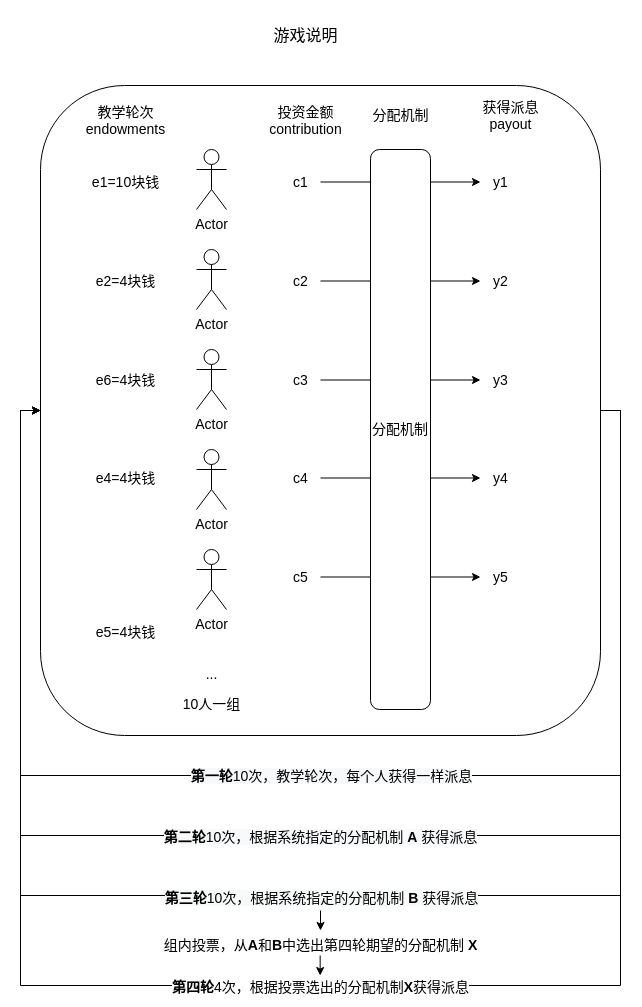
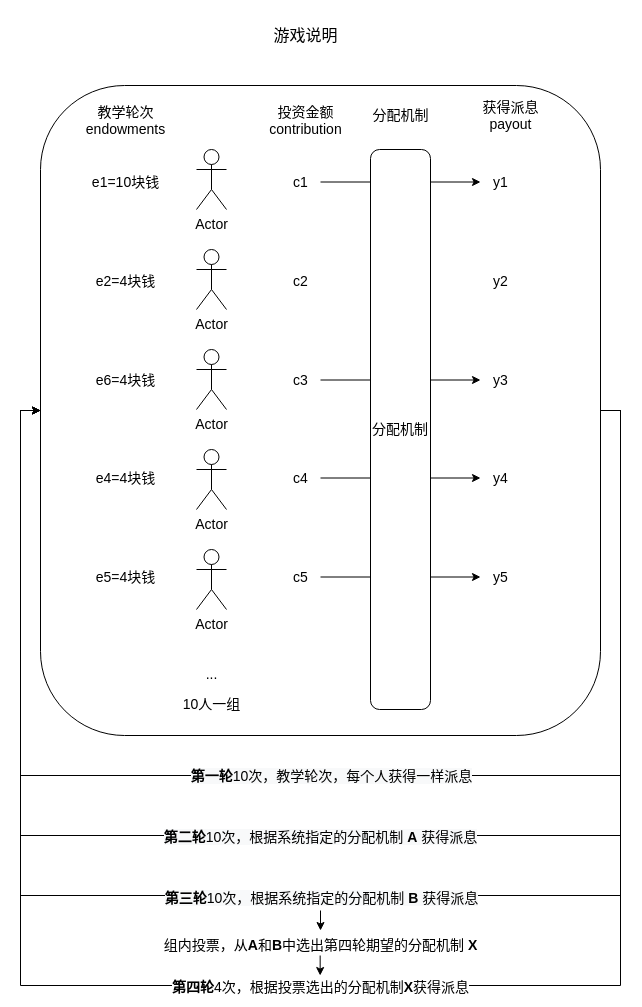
  <mxCell id="0" />
  <mxCell id="1" parent="0" />
  <mxCell id="2" style="edgeStyle=orthogonalEdgeStyle;rounded=0;orthogonalLoop=1;jettySize=auto;html=1;entryX=0;entryY=0.5;entryDx=0;entryDy=0;exitX=1;exitY=0.5;exitDx=0;exitDy=0;fontSize=14;" parent="1" source="4" target="4" edge="1"><mxGeometry relative="1" as="geometry"><mxPoint x="710" y="-15" as="targetPoint" /><Array as="points"><mxPoint x="620" y="410" /><mxPoint x="620" y="775" /><mxPoint x="20" y="775" /><mxPoint x="20" y="410" /></Array></mxGeometry></mxCell>
  <mxCell id="3" value="&lt;span style=&quot;font-size: 14px; background-color: rgb(248, 249, 250);&quot;&gt;&lt;b style=&quot;font-size: 14px;&quot;&gt;第一轮&lt;/b&gt;10次，教学轮次，每个人获得一样派息&lt;/span&gt;" style="edgeLabel;html=1;align=center;verticalAlign=middle;resizable=0;points=[];fontSize=14;" parent="2" vertex="1" connectable="0"><mxGeometry x="-0.21" y="-3" relative="1" as="geometry"><mxPoint x="-134" y="3" as="offset" /></mxGeometry></mxCell>
  <mxCell id="4" value="" style="rounded=1;whiteSpace=wrap;html=1;fillColor=none;fontSize=14;" parent="1" vertex="1"><mxGeometry x="40" y="85" width="560" height="650" as="geometry" /></mxCell>
  <mxCell id="5" value="Actor" style="shape=umlActor;verticalLabelPosition=bottom;verticalAlign=top;html=1;outlineConnect=0;fontSize=14;" parent="1" vertex="1"><mxGeometry x="196" y="149" width="30" height="60" as="geometry" /></mxCell>
  <mxCell id="6" value="Actor" style="shape=umlActor;verticalLabelPosition=bottom;verticalAlign=top;html=1;outlineConnect=0;fontSize=14;" parent="1" vertex="1"><mxGeometry x="196" y="249" width="30" height="60" as="geometry" /></mxCell>
  <mxCell id="7" value="Actor" style="shape=umlActor;verticalLabelPosition=bottom;verticalAlign=top;html=1;outlineConnect=0;fontSize=14;" parent="1" vertex="1"><mxGeometry x="196" y="349" width="30" height="60" as="geometry" /></mxCell>
  <mxCell id="8" value="Actor" style="shape=umlActor;verticalLabelPosition=bottom;verticalAlign=top;html=1;outlineConnect=0;fontSize=14;" parent="1" vertex="1"><mxGeometry x="196" y="449" width="30" height="60" as="geometry" /></mxCell>
  <mxCell id="9" value="Actor" style="shape=umlActor;verticalLabelPosition=bottom;verticalAlign=top;html=1;outlineConnect=0;fontSize=14;" parent="1" vertex="1"><mxGeometry x="196" y="549" width="30" height="60" as="geometry" /></mxCell>
  <mxCell id="10" value="教学轮次&lt;br style=&quot;font-size: 14px;&quot;&gt;endowments" style="text;html=1;align=center;verticalAlign=middle;resizable=0;points=[];autosize=1;strokeColor=none;fillColor=none;fontSize=14;" parent="1" vertex="1"><mxGeometry x="75" y="95" width="100" height="50" as="geometry" /></mxCell>
  <mxCell id="11" value="投资金额&lt;br style=&quot;font-size: 14px;&quot;&gt;contribution" style="text;html=1;align=center;verticalAlign=middle;resizable=0;points=[];autosize=1;strokeColor=none;fillColor=none;fontSize=14;" parent="1" vertex="1"><mxGeometry x="255" y="95" width="100" height="50" as="geometry" /></mxCell>
  <mxCell id="12" value="&lt;font style=&quot;font-size: 16px;&quot;&gt;游戏说明&lt;/font&gt;" style="text;html=1;align=center;verticalAlign=middle;resizable=0;points=[];autosize=1;strokeColor=none;fillColor=none;fontSize=14;" parent="1" vertex="1"><mxGeometry x="260" y="20" width="90" height="30" as="geometry" /></mxCell>
  <mxCell id="13" value="..." style="text;html=1;align=center;verticalAlign=middle;resizable=0;points=[];autosize=1;strokeColor=none;fillColor=none;fontSize=14;" parent="1" vertex="1"><mxGeometry x="191" y="659" width="40" height="30" as="geometry" /></mxCell>
  <mxCell id="14" value="10人一组" style="text;html=1;align=center;verticalAlign=middle;resizable=0;points=[];autosize=1;strokeColor=none;fillColor=none;fontSize=14;" parent="1" vertex="1"><mxGeometry x="171" y="689" width="80" height="30" as="geometry" /></mxCell>
  <mxCell id="15" value="e1=10块钱" style="text;html=1;align=center;verticalAlign=middle;resizable=0;points=[];autosize=1;strokeColor=none;fillColor=none;fontSize=14;" parent="1" vertex="1"><mxGeometry x="80" y="166.5" width="90" height="30" as="geometry" /></mxCell>
  <mxCell id="16" value="e2=4块钱" style="text;html=1;align=center;verticalAlign=middle;resizable=0;points=[];autosize=1;strokeColor=none;fillColor=none;fontSize=14;" parent="1" vertex="1"><mxGeometry x="85" y="265.5" width="80" height="30" as="geometry" /></mxCell>
  <mxCell id="17" value="e6=4块钱" style="text;html=1;align=center;verticalAlign=middle;resizable=0;points=[];autosize=1;strokeColor=none;fillColor=none;fontSize=14;" parent="1" vertex="1"><mxGeometry x="85" y="364.5" width="80" height="30" as="geometry" /></mxCell>
  <mxCell id="18" value="e4=4块钱" style="text;html=1;align=center;verticalAlign=middle;resizable=0;points=[];autosize=1;strokeColor=none;fillColor=none;fontSize=14;" parent="1" vertex="1"><mxGeometry x="85" y="462.5" width="80" height="30" as="geometry" /></mxCell>
- <mxCell id="19" value="e5=4块钱" style="text;html=1;align=center;verticalAlign=middle;resizable=0;points=[];autosize=1;strokeColor=none;fillColor=none;fontSize=14;" parent="1" vertex="1"><mxGeometry x="85" y="616.5" width="80" height="30" as="geometry" /></mxCell>
+ <mxCell id="19" value="e5=4块钱" style="text;html=1;align=center;verticalAlign=middle;resizable=0;points=[];autosize=1;strokeColor=none;fillColor=none;fontSize=14;" parent="1" vertex="1"><mxGeometry x="85" y="561.5" width="80" height="30" as="geometry" /></mxCell>
  <mxCell id="20" style="edgeStyle=orthogonalEdgeStyle;rounded=0;orthogonalLoop=1;jettySize=auto;html=1;fontSize=14;" parent="1" source="21" target="33" edge="1"><mxGeometry relative="1" as="geometry" /></mxCell>
  <mxCell id="21" value="c1" style="text;html=1;align=center;verticalAlign=middle;resizable=0;points=[];autosize=1;strokeColor=none;fillColor=none;fontSize=14;" parent="1" vertex="1"><mxGeometry x="280" y="166.5" width="40" height="30" as="geometry" /></mxCell>
- <mxCell id="22" style="edgeStyle=orthogonalEdgeStyle;rounded=0;orthogonalLoop=1;jettySize=auto;html=1;fontSize=14;" parent="1" source="23" target="34" edge="1"><mxGeometry relative="1" as="geometry" /></mxCell>
  <mxCell id="23" value="c2" style="text;html=1;align=center;verticalAlign=middle;resizable=0;points=[];autosize=1;strokeColor=none;fillColor=none;fontSize=14;" parent="1" vertex="1"><mxGeometry x="280" y="265.5" width="40" height="30" as="geometry" /></mxCell>
  <mxCell id="24" style="edgeStyle=orthogonalEdgeStyle;rounded=0;orthogonalLoop=1;jettySize=auto;html=1;fontSize=14;" parent="1" source="25" target="35" edge="1"><mxGeometry relative="1" as="geometry" /></mxCell>
  <mxCell id="25" value="c3" style="text;html=1;align=center;verticalAlign=middle;resizable=0;points=[];autosize=1;strokeColor=none;fillColor=none;fontSize=14;" parent="1" vertex="1"><mxGeometry x="280" y="364.5" width="40" height="30" as="geometry" /></mxCell>
  <mxCell id="26" style="edgeStyle=orthogonalEdgeStyle;rounded=0;orthogonalLoop=1;jettySize=auto;html=1;fontSize=14;" parent="1" source="27" target="36" edge="1"><mxGeometry relative="1" as="geometry" /></mxCell>
  <mxCell id="27" value="c4" style="text;html=1;align=center;verticalAlign=middle;resizable=0;points=[];autosize=1;strokeColor=none;fillColor=none;fontSize=14;" parent="1" vertex="1"><mxGeometry x="280" y="462.5" width="40" height="30" as="geometry" /></mxCell>
  <mxCell id="28" style="edgeStyle=orthogonalEdgeStyle;rounded=0;orthogonalLoop=1;jettySize=auto;html=1;fontSize=14;" parent="1" source="29" target="37" edge="1"><mxGeometry relative="1" as="geometry" /></mxCell>
  <mxCell id="29" value="c5" style="text;html=1;align=center;verticalAlign=middle;resizable=0;points=[];autosize=1;strokeColor=none;fillColor=none;fontSize=14;" parent="1" vertex="1"><mxGeometry x="280" y="561.5" width="40" height="30" as="geometry" /></mxCell>
  <mxCell id="30" value="分配机制" style="rounded=1;whiteSpace=wrap;html=1;fontSize=14;" parent="1" vertex="1"><mxGeometry x="370" y="149" width="60" height="560" as="geometry" /></mxCell>
  <mxCell id="31" value="&lt;span style=&quot;font-size: 14px;&quot;&gt;分配机制&lt;/span&gt;" style="text;html=1;align=center;verticalAlign=middle;resizable=0;points=[];autosize=1;strokeColor=none;fillColor=none;fontSize=14;" parent="1" vertex="1"><mxGeometry x="360" y="100" width="80" height="30" as="geometry" /></mxCell>
  <mxCell id="32" value="获得派息&lt;br&gt;payout" style="text;html=1;align=center;verticalAlign=middle;resizable=0;points=[];autosize=1;strokeColor=none;fillColor=none;fontSize=14;" parent="1" vertex="1"><mxGeometry x="470" y="90" width="80" height="50" as="geometry" /></mxCell>
  <mxCell id="33" value="y1" style="text;html=1;align=center;verticalAlign=middle;resizable=0;points=[];autosize=1;strokeColor=none;fillColor=none;fontSize=14;" parent="1" vertex="1"><mxGeometry x="480" y="166.5" width="40" height="30" as="geometry" /></mxCell>
  <mxCell id="34" value="y2" style="text;html=1;align=center;verticalAlign=middle;resizable=0;points=[];autosize=1;strokeColor=none;fillColor=none;fontSize=14;" parent="1" vertex="1"><mxGeometry x="480" y="265.5" width="40" height="30" as="geometry" /></mxCell>
  <mxCell id="35" value="y3" style="text;html=1;align=center;verticalAlign=middle;resizable=0;points=[];autosize=1;strokeColor=none;fillColor=none;fontSize=14;" parent="1" vertex="1"><mxGeometry x="480" y="364.5" width="40" height="30" as="geometry" /></mxCell>
  <mxCell id="36" value="y4" style="text;html=1;align=center;verticalAlign=middle;resizable=0;points=[];autosize=1;strokeColor=none;fillColor=none;fontSize=14;" parent="1" vertex="1"><mxGeometry x="480" y="462.5" width="40" height="30" as="geometry" /></mxCell>
  <mxCell id="37" value="y5" style="text;html=1;align=center;verticalAlign=middle;resizable=0;points=[];autosize=1;strokeColor=none;fillColor=none;fontSize=14;" parent="1" vertex="1"><mxGeometry x="480" y="561.5" width="40" height="30" as="geometry" /></mxCell>
  <mxCell id="38" style="edgeStyle=orthogonalEdgeStyle;rounded=0;orthogonalLoop=1;jettySize=auto;html=1;exitX=1;exitY=0.5;exitDx=0;exitDy=0;entryX=0;entryY=0.5;entryDx=0;entryDy=0;fontSize=14;" parent="1" source="4" target="4" edge="1"><mxGeometry relative="1" as="geometry"><Array as="points"><mxPoint x="620" y="410" /><mxPoint x="620" y="835" /><mxPoint x="20" y="835" /><mxPoint x="20" y="410" /></Array></mxGeometry></mxCell>
  <mxCell id="39" value="&lt;span style=&quot;font-size: 14px; background-color: rgb(248, 249, 250);&quot;&gt;&lt;b style=&quot;font-size: 14px;&quot;&gt;第二轮&lt;/b&gt;10次，根据系统指定的分配机制 &lt;b style=&quot;font-size: 14px;&quot;&gt;A&lt;/b&gt; 获得派息&lt;/span&gt;" style="edgeLabel;html=1;align=center;verticalAlign=middle;resizable=0;points=[];fontSize=14;" parent="38" vertex="1" connectable="0"><mxGeometry x="0.064" y="1" relative="1" as="geometry"><mxPoint x="47" as="offset" /></mxGeometry></mxCell>
  <mxCell id="40" style="edgeStyle=orthogonalEdgeStyle;rounded=0;orthogonalLoop=1;jettySize=auto;html=1;exitX=1;exitY=0.5;exitDx=0;exitDy=0;entryX=0;entryY=0.5;entryDx=0;entryDy=0;fontSize=14;" parent="1" source="4" target="4" edge="1"><mxGeometry relative="1" as="geometry"><Array as="points"><mxPoint x="620" y="410" /><mxPoint x="620" y="895" /><mxPoint x="20" y="895" /><mxPoint x="20" y="410" /></Array></mxGeometry></mxCell>
  <mxCell id="41" value="&lt;span style=&quot;font-size: 14px; background-color: rgb(248, 249, 250);&quot;&gt;&lt;b style=&quot;font-size: 14px;&quot;&gt;第三轮&lt;/b&gt;10次，根据系统指定的分配机制 &lt;b style=&quot;font-size: 14px;&quot;&gt;B&lt;/b&gt; 获得派息&lt;/span&gt;" style="edgeLabel;html=1;align=center;verticalAlign=middle;resizable=0;points=[];fontSize=14;" parent="40" vertex="1" connectable="0"><mxGeometry x="0.015" y="2" relative="1" as="geometry"><mxPoint x="12" as="offset" /></mxGeometry></mxCell>
  <mxCell id="42" value="" style="endArrow=classic;html=1;rounded=0;fontSize=14;" parent="1" edge="1"><mxGeometry width="50" height="50" relative="1" as="geometry"><mxPoint x="320" y="910" as="sourcePoint" /><mxPoint x="320" y="930" as="targetPoint" /></mxGeometry></mxCell>
  <mxCell id="43" style="edgeStyle=orthogonalEdgeStyle;rounded=0;orthogonalLoop=1;jettySize=auto;html=1;exitX=1;exitY=0.5;exitDx=0;exitDy=0;entryX=0;entryY=0.5;entryDx=0;entryDy=0;fontSize=14;" parent="1" source="4" target="4" edge="1"><mxGeometry relative="1" as="geometry"><Array as="points"><mxPoint x="620" y="410" /><mxPoint x="620" y="985" /><mxPoint x="20" y="985" /><mxPoint x="20" y="410" /></Array></mxGeometry></mxCell>
  <mxCell id="44" value="&lt;b style=&quot;font-size: 14px;&quot;&gt;第四轮&lt;/b&gt;4次，根据投票选出的分配机制&lt;b style=&quot;font-size: 14px;&quot;&gt;X&lt;/b&gt;获得派息" style="edgeLabel;html=1;align=center;verticalAlign=middle;resizable=0;points=[];fontSize=14;" parent="43" vertex="1" connectable="0"><mxGeometry x="0.012" y="1" relative="1" as="geometry"><mxPoint x="10" as="offset" /></mxGeometry></mxCell>
  <mxCell id="45" value="组内投票，从&lt;b style=&quot;font-size: 14px;&quot;&gt;A&lt;/b&gt;和&lt;b style=&quot;font-size: 14px;&quot;&gt;B&lt;/b&gt;中选出第四轮期望的分配机制 &lt;b style=&quot;font-size: 14px;&quot;&gt;X&lt;/b&gt;" style="text;html=1;align=center;verticalAlign=middle;resizable=0;points=[];autosize=1;strokeColor=none;fillColor=none;fontSize=14;" parent="1" vertex="1"><mxGeometry x="150" y="930" width="340" height="30" as="geometry" /></mxCell>
  <mxCell id="46" value="" style="endArrow=classic;html=1;rounded=0;fontSize=14;" parent="1" edge="1"><mxGeometry width="50" height="50" relative="1" as="geometry"><mxPoint x="319.67" y="955" as="sourcePoint" /><mxPoint x="319.67" y="975" as="targetPoint" /></mxGeometry></mxCell>
